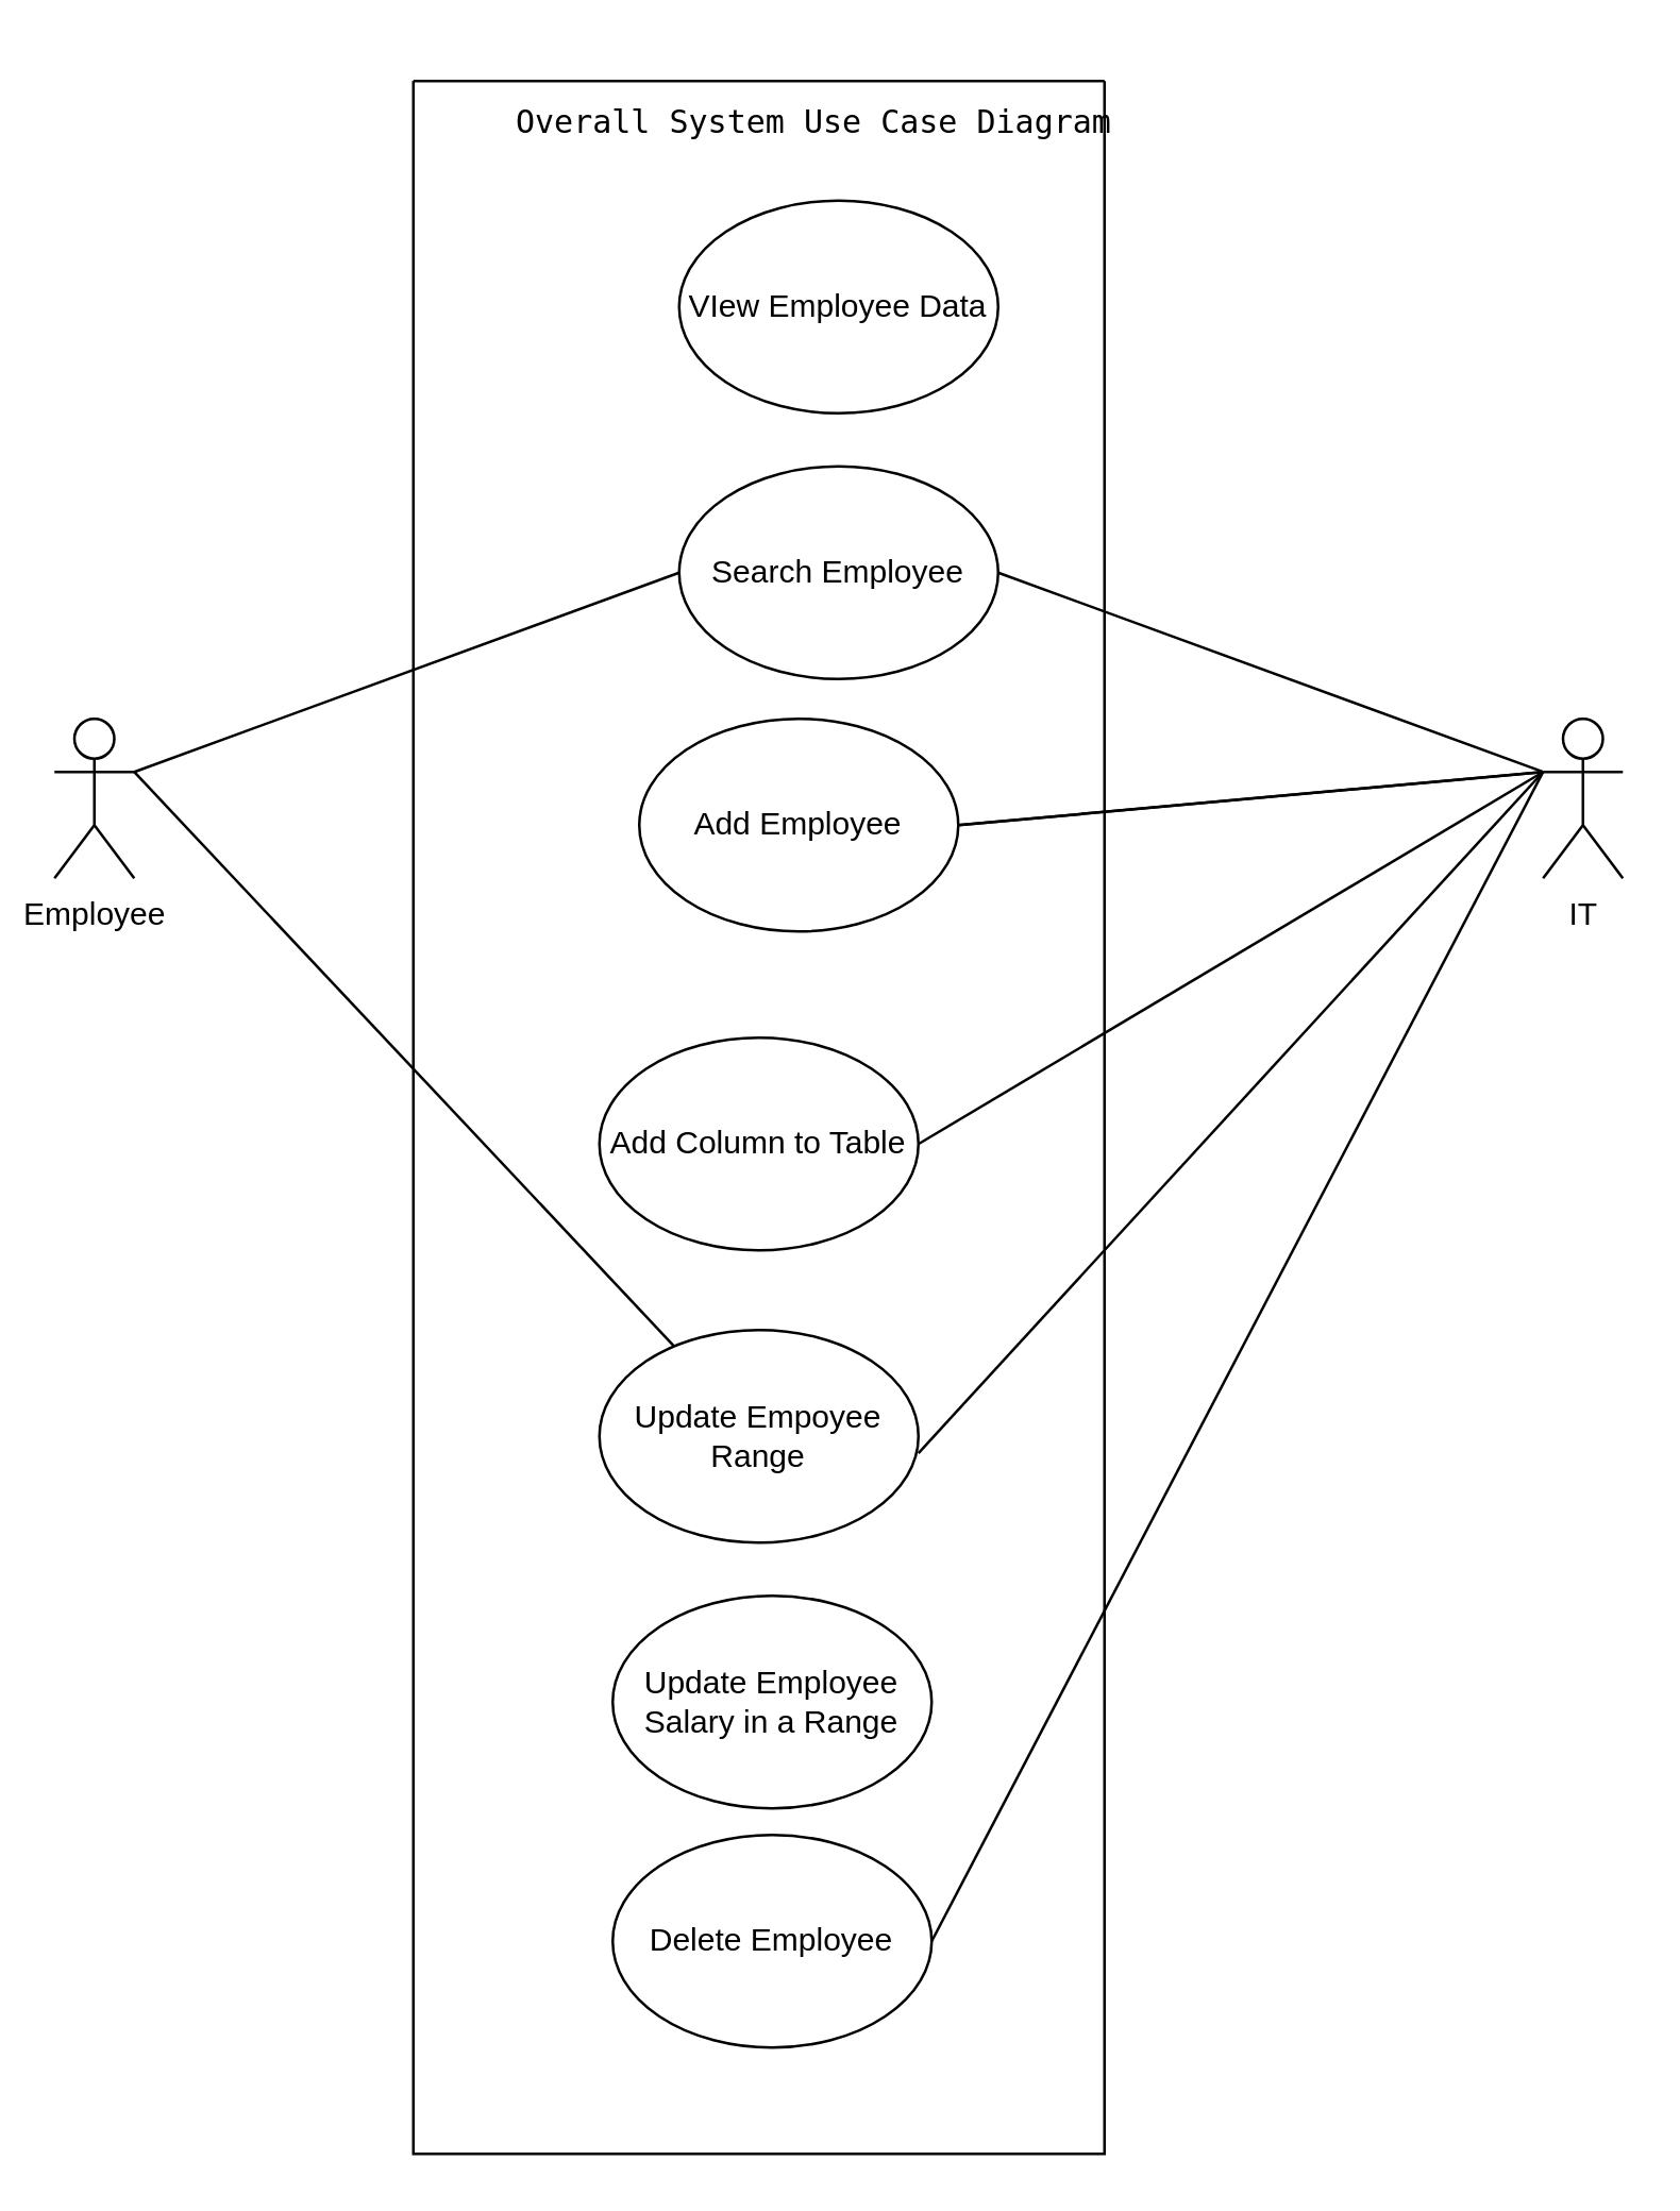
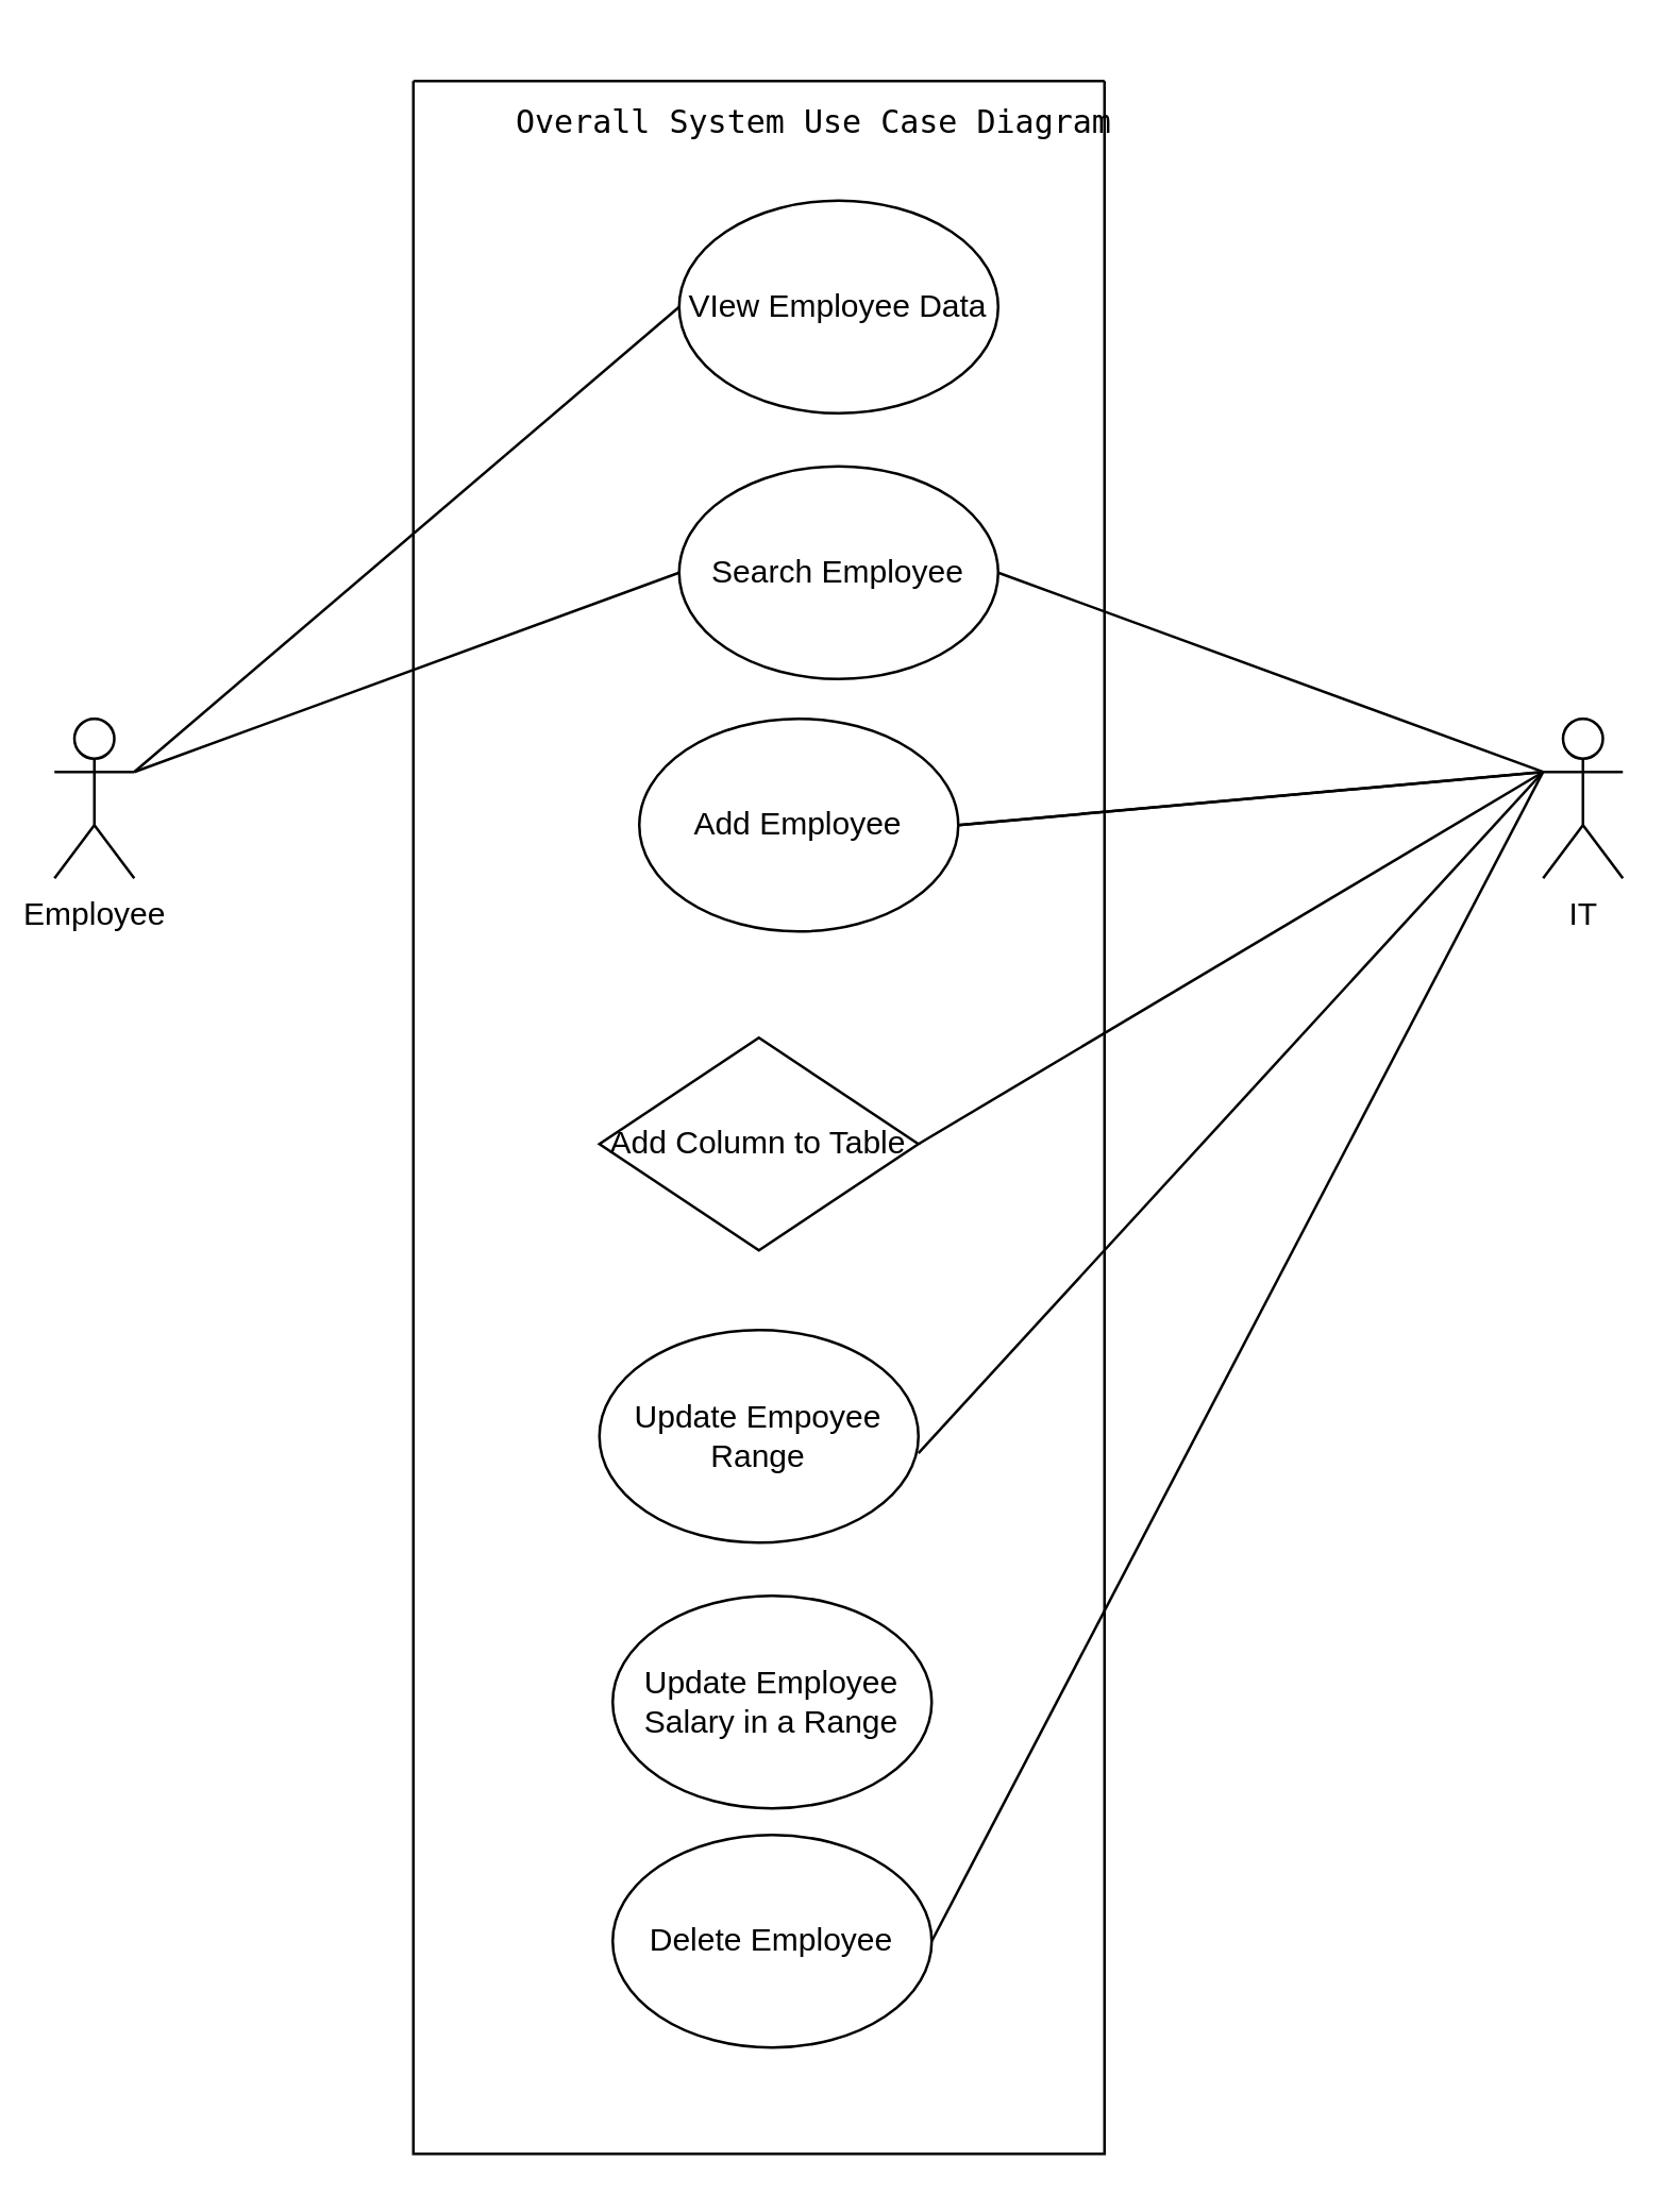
  <mxCell id="0" />
  <mxCell id="1" parent="0" />
  <mxCell id="2" value="Employee" style="shape=umlActor;verticalLabelPosition=bottom;verticalAlign=top;html=1;outlineConnect=0;" parent="1" vertex="1"><mxGeometry x="20" y="270" width="30" height="60" as="geometry" /></mxCell>
  <mxCell id="3" value="" style="swimlane;startSize=0;" parent="1" vertex="1"><mxGeometry x="155" y="30" width="260" height="780" as="geometry" /></mxCell>
  <mxCell id="4" value="&lt;pre class=&quot;notranslate&quot;&gt;&lt;code&gt;Overall System Use Case Diagram&lt;/code&gt;&lt;/pre&gt;" style="text;strokeColor=none;fillColor=none;align=left;verticalAlign=top;spacingLeft=4;spacingRight=4;overflow=hidden;rotatable=0;points=[[0,0.5],[1,0.5]];portConstraint=eastwest;whiteSpace=wrap;html=1;" parent="3" vertex="1"><mxGeometry x="32.5" y="-10" width="260" height="40" as="geometry" /></mxCell>
  <mxCell id="5" value="VIew Employee Data" style="ellipse;whiteSpace=wrap;html=1;" parent="3" vertex="1"><mxGeometry x="100" y="45" width="120" height="80" as="geometry" /></mxCell>
  <mxCell id="6" value="Search Employee" style="ellipse;whiteSpace=wrap;html=1;" parent="3" vertex="1"><mxGeometry x="100" y="145" width="120" height="80" as="geometry" /></mxCell>
  <mxCell id="7" value="Add Employee" style="ellipse;whiteSpace=wrap;html=1;" parent="3" vertex="1"><mxGeometry x="85" y="240" width="120" height="80" as="geometry" /></mxCell>
- <mxCell id="8" value="Add Column to Table" style="ellipse;whiteSpace=wrap;html=1;" parent="3" vertex="1"><mxGeometry x="70" y="360" width="120" height="80" as="geometry" /></mxCell>
+ <mxCell id="8" value="Add Column to Table" style="rhombus;whiteSpace=wrap;html=1;" parent="3" vertex="1"><mxGeometry x="70" y="360" width="120" height="80" as="geometry" /></mxCell>
  <mxCell id="9" value="" style="endArrow=none;html=1;rounded=0;entryX=1;entryY=0.5;entryDx=0;entryDy=0;endFill=0;" parent="3" target="8" edge="1"><mxGeometry width="50" height="50" relative="1" as="geometry"><mxPoint x="425" y="260" as="sourcePoint" /><mxPoint x="200" y="340" as="targetPoint" /></mxGeometry></mxCell>
  <mxCell id="10" value="Update Empoyee Range" style="ellipse;whiteSpace=wrap;html=1;" parent="3" vertex="1"><mxGeometry x="70" y="470" width="120" height="80" as="geometry" /></mxCell>
  <mxCell id="11" value="Update Employee Salary in a Range" style="ellipse;whiteSpace=wrap;html=1;" parent="3" vertex="1"><mxGeometry x="75" y="570" width="120" height="80" as="geometry" /></mxCell>
  <mxCell id="12" value="Delete Employee" style="ellipse;whiteSpace=wrap;html=1;" vertex="1" parent="3"><mxGeometry x="75" y="660" width="120" height="80" as="geometry" /></mxCell>
- <mxCell id="13" value="" style="endArrow=none;html=1;rounded=0;exitX=1;exitY=0.333;exitDx=0;exitDy=0;exitPerimeter=0;endFill=0;" parent="1" source="2" target="10" edge="1"><mxGeometry width="50" height="50" relative="1" as="geometry"><mxPoint x="260" y="440" as="sourcePoint" /><mxPoint x="310" y="390" as="targetPoint" /></mxGeometry></mxCell>
+ <mxCell id="13" value="" style="endArrow=none;html=1;rounded=0;exitX=1;exitY=0.333;exitDx=0;exitDy=0;exitPerimeter=0;entryX=0;entryY=0.5;entryDx=0;entryDy=0;endFill=0;" parent="1" source="2" target="5" edge="1"><mxGeometry width="50" height="50" relative="1" as="geometry"><mxPoint x="260" y="440" as="sourcePoint" /><mxPoint x="310" y="390" as="targetPoint" /></mxGeometry></mxCell>
  <mxCell id="14" value="" style="endArrow=none;html=1;rounded=0;entryX=0;entryY=0.5;entryDx=0;entryDy=0;endFill=0;" parent="1" target="6" edge="1"><mxGeometry width="50" height="50" relative="1" as="geometry"><mxPoint x="50" y="290" as="sourcePoint" /><mxPoint x="235" y="130" as="targetPoint" /></mxGeometry></mxCell>
  <mxCell id="15" value="IT" style="shape=umlActor;verticalLabelPosition=bottom;verticalAlign=top;html=1;outlineConnect=0;" parent="1" vertex="1"><mxGeometry x="580" y="270" width="30" height="60" as="geometry" /></mxCell>
  <mxCell id="16" value="" style="endArrow=none;html=1;rounded=0;exitX=0;exitY=0.333;exitDx=0;exitDy=0;exitPerimeter=0;entryX=1;entryY=0.5;entryDx=0;entryDy=0;endFill=0;" parent="1" source="15" target="6" edge="1"><mxGeometry width="50" height="50" relative="1" as="geometry"><mxPoint x="590" y="300" as="sourcePoint" /><mxPoint x="355" y="130" as="targetPoint" /></mxGeometry></mxCell>
  <mxCell id="17" value="" style="endArrow=none;html=1;rounded=0;entryX=1;entryY=0.5;entryDx=0;entryDy=0;endFill=0;" parent="1" target="7" edge="1"><mxGeometry width="50" height="50" relative="1" as="geometry"><mxPoint x="580" y="290" as="sourcePoint" /><mxPoint x="355" y="250" as="targetPoint" /></mxGeometry></mxCell>
  <mxCell id="18" value="" style="endArrow=none;html=1;rounded=0;endFill=0;entryX=1;entryY=0.579;entryDx=0;entryDy=0;entryPerimeter=0;" parent="1" target="10" edge="1"><mxGeometry width="50" height="50" relative="1" as="geometry"><mxPoint x="580" y="290" as="sourcePoint" /><mxPoint x="350" y="670" as="targetPoint" /></mxGeometry></mxCell>
  <mxCell id="19" value="" style="endArrow=none;html=1;rounded=0;entryX=1;entryY=0.5;entryDx=0;entryDy=0;endFill=0;" edge="1" parent="1" target="7"><mxGeometry width="50" height="50" relative="1" as="geometry"><mxPoint x="580" y="290" as="sourcePoint" /><mxPoint x="550" y="700" as="targetPoint" /></mxGeometry></mxCell>
  <mxCell id="20" value="" style="endArrow=none;html=1;rounded=0;endFill=0;exitX=0;exitY=0.333;exitDx=0;exitDy=0;exitPerimeter=0;entryX=1;entryY=0.5;entryDx=0;entryDy=0;" edge="1" parent="1" target="12" source="15"><mxGeometry width="50" height="50" relative="1" as="geometry"><mxPoint x="580" y="380" as="sourcePoint" /><mxPoint x="550" y="700" as="targetPoint" /></mxGeometry></mxCell>
